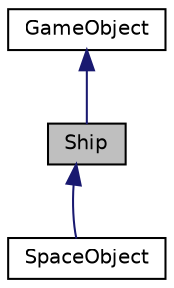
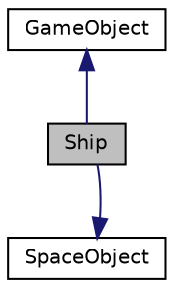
  digraph {
    node [color=black fillcolor=white fontname=Helvetica fontsize=10 shape=record style=filled]
    edge [color=midnightblue dir=back fontname=Helvetica fontsize=10 labelfontname=Helvetica labelfontsize=10 style=solid]
    n1 [fillcolor=grey75 fontcolor=black height=0.2 label=Ship width=0.4]
    n2 [height=0.2 label=SpaceObject width=0.4]
    n3 [height=0.2 label=GameObject width=0.4]
-   n1 -> n2
+   n2 -> n1
    n3 -> n1
  }
